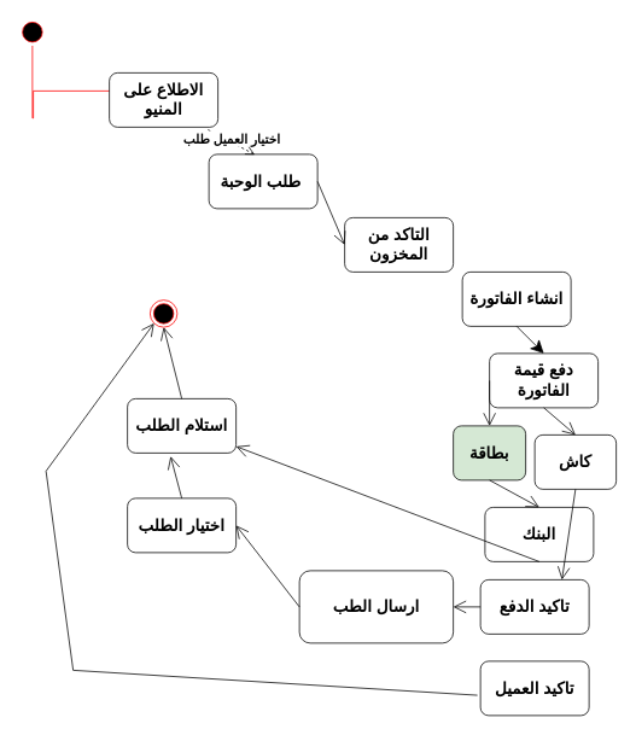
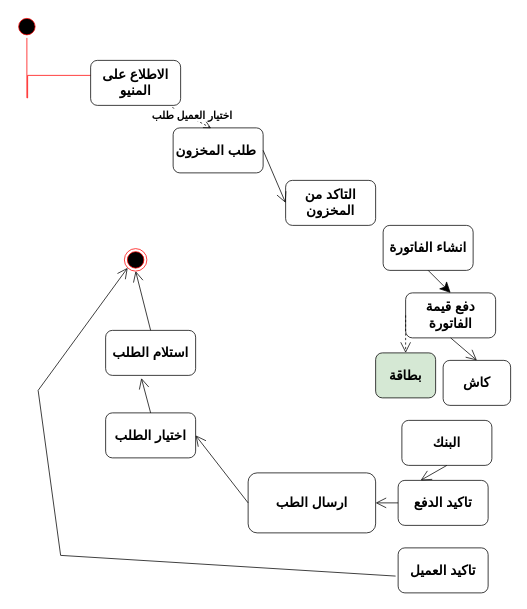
  <mxCell id="0" />
  <mxCell id="1" parent="0" />
  <mxCell id="2" value="" style="ellipse;html=1;shape=startState;fillColor=#000000;strokeColor=#ff0000;" parent="1" vertex="1"><mxGeometry x="20" width="30" height="30" as="geometry" y="20" /></mxCell>
  <mxCell id="3" value="" style="edgeStyle=orthogonalEdgeStyle;html=1;verticalAlign=bottom;endArrow=open;endSize=8;strokeColor=#ff0000;rounded=0;entryX=0.5;entryY=0;entryDx=0;entryDy=0;" parent="1" source="2" target="4" edge="1"><mxGeometry relative="1" as="geometry"><mxPoint x="35" y="230" as="targetPoint" /><Array as="points"><mxPoint x="35" y="130" /><mxPoint x="36" y="100" /><mxPoint x="180" y="100" /></Array></mxGeometry></mxCell>
  <mxCell id="4" value="&lt;div style=&quot;direction: rtl;&quot;&gt;&lt;font style=&quot;font-size: 18px;&quot;&gt;&lt;b&gt;الاطلاع على المنيو&lt;/b&gt;&lt;/font&gt;&lt;/div&gt;" style="rounded=1;whiteSpace=wrap;html=1;" parent="1" vertex="1"><mxGeometry x="120" y="80" width="120" height="60" as="geometry" /></mxCell>
- <mxCell id="5" value="&lt;font style=&quot;font-size: 18px;&quot;&gt;&lt;b&gt;طلب الوحبة&amp;nbsp;&lt;/b&gt;&lt;/font&gt;" style="rounded=1;whiteSpace=wrap;html=1;" parent="1" vertex="1"><mxGeometry x="230" y="170" width="120" height="60" as="geometry" /></mxCell>
+ <mxCell id="5" value="&lt;font style=&quot;font-size: 18px;&quot;&gt;&lt;b&gt;طلب المخزون&amp;nbsp;&lt;/b&gt;&lt;/font&gt;" style="rounded=1;whiteSpace=wrap;html=1;" parent="1" vertex="1"><mxGeometry x="230" y="170" width="120" height="60" as="geometry" /></mxCell>
  <mxCell id="6" value="" style="html=1;verticalAlign=bottom;endArrow=open;dashed=1;endSize=8;curved=0;rounded=0;entryX=0.423;entryY=0.007;entryDx=0;entryDy=0;entryPerimeter=0;exitX=0.908;exitY=1.047;exitDx=0;exitDy=0;exitPerimeter=0;" parent="1" source="4" target="5" edge="1"><mxGeometry relative="1" as="geometry"><mxPoint x="210" y="340" as="sourcePoint" /><mxPoint x="130" y="340" as="targetPoint" /></mxGeometry></mxCell>
  <mxCell id="7" value="&lt;font style=&quot;font-size: 14px;&quot;&gt;&lt;b&gt;اختيار العميل طلب&lt;/b&gt;&lt;/font&gt;" style="edgeLabel;html=1;align=center;verticalAlign=middle;resizable=0;points=[];" parent="6" vertex="1" connectable="0"><mxGeometry x="-0.089" y="3" relative="1" as="geometry"><mxPoint as="offset" /></mxGeometry></mxCell>
  <mxCell id="8" value="&lt;font style=&quot;font-size: 18px;&quot;&gt;&lt;b&gt;التاكد من المخزون&lt;/b&gt;&lt;/font&gt;" style="rounded=1;whiteSpace=wrap;html=1;" parent="1" vertex="1"><mxGeometry x="380" y="240" width="120" height="60" as="geometry" /></mxCell>
  <mxCell id="9" value="" style="endArrow=open;endFill=1;endSize=12;html=1;rounded=0;entryX=0;entryY=0.5;entryDx=0;entryDy=0;exitX=1;exitY=0.5;exitDx=0;exitDy=0;" parent="1" source="5" target="8" edge="1"><mxGeometry width="160" relative="1" as="geometry"><mxPoint x="160" y="580" as="sourcePoint" /><mxPoint x="320" y="580" as="targetPoint" /></mxGeometry></mxCell>
  <mxCell id="10" value="&lt;font style=&quot;font-size: 18px;&quot;&gt;&lt;b&gt;انشاء الفاتورة&lt;/b&gt;&lt;/font&gt;" style="rounded=1;whiteSpace=wrap;html=1;" parent="1" vertex="1"><mxGeometry x="510" y="300" width="120" height="60" as="geometry" /></mxCell>
  <mxCell id="11" value="&lt;font style=&quot;font-size: 18px;&quot;&gt;&lt;b&gt;دفع قيمة الفاتورة&lt;/b&gt;&lt;/font&gt;" style="rounded=1;whiteSpace=wrap;html=1;" parent="1" vertex="1"><mxGeometry x="540" y="390" width="120" height="60" as="geometry" /></mxCell>
  <mxCell id="12" value="" style="endArrow=classic;endFill=1;endSize=12;html=1;rounded=0;exitX=0.5;exitY=1;exitDx=0;exitDy=0;entryX=0.5;entryY=0;entryDx=0;entryDy=0;" parent="1" source="10" target="11" edge="1"><mxGeometry width="160" relative="1" as="geometry"><mxPoint x="380" y="440" as="sourcePoint" /><mxPoint x="540" y="440" as="targetPoint" /></mxGeometry></mxCell>
  <mxCell id="13" value="&lt;font style=&quot;font-size: 18px;&quot;&gt;&lt;b&gt;كاش&lt;/b&gt;&lt;/font&gt;" style="rounded=1;whiteSpace=wrap;html=1;" parent="1" vertex="1"><mxGeometry x="590" y="480" width="90" height="60" as="geometry" /></mxCell>
  <mxCell id="14" value="&lt;font style=&quot;font-size: 18px;&quot;&gt;&lt;b&gt;بطاقة&lt;/b&gt;&lt;/font&gt;" style="rounded=1;whiteSpace=wrap;html=1;fillColor=#d5e8d4;" parent="1" vertex="1"><mxGeometry x="500" y="470" width="80" height="60" as="geometry" /></mxCell>
- <mxCell id="15" value="" style="endArrow=open;endFill=1;endSize=12;html=1;rounded=0;exitX=0;exitY=0.5;exitDx=0;exitDy=0;entryX=0.5;entryY=0;entryDx=0;entryDy=0;" parent="1" source="11" target="14" edge="1"><mxGeometry width="160" relative="1" as="geometry"><mxPoint x="300" y="590" as="sourcePoint" /><mxPoint x="460" y="590" as="targetPoint" /></mxGeometry></mxCell>
+ <mxCell id="15" value="" style="endArrow=open;endFill=1;endSize=12;html=1;rounded=0;exitX=0;exitY=0.5;exitDx=0;exitDy=0;entryX=0.5;entryY=0;entryDx=0;entryDy=0;dashed=1;" parent="1" source="11" target="14" edge="1"><mxGeometry width="160" relative="1" as="geometry"><mxPoint x="300" y="590" as="sourcePoint" /><mxPoint x="460" y="590" as="targetPoint" /></mxGeometry></mxCell>
  <mxCell id="16" value="" style="endArrow=open;endFill=1;endSize=12;html=1;rounded=0;exitX=0.5;exitY=1;exitDx=0;exitDy=0;entryX=0.5;entryY=0;entryDx=0;entryDy=0;" parent="1" source="11" target="13" edge="1"><mxGeometry width="160" relative="1" as="geometry"><mxPoint x="210" y="460" as="sourcePoint" /><mxPoint x="370" y="460" as="targetPoint" /></mxGeometry></mxCell>
  <mxCell id="17" value="&lt;font style=&quot;font-size: 18px;&quot;&gt;&lt;b&gt;البنك&lt;/b&gt;&lt;/font&gt;" style="rounded=1;whiteSpace=wrap;html=1;" parent="1" vertex="1"><mxGeometry x="535" y="560" width="120" height="60" as="geometry" /></mxCell>
- <mxCell id="18" value="" style="endArrow=open;endFill=1;endSize=12;html=1;rounded=0;exitX=0.5;exitY=1;exitDx=0;exitDy=0;entryX=0.5;entryY=0;entryDx=0;entryDy=0;" parent="1" source="14" target="17" edge="1"><mxGeometry width="160" relative="1" as="geometry"><mxPoint x="190" y="590" as="sourcePoint" /><mxPoint x="350" y="590" as="targetPoint" /></mxGeometry></mxCell>
  <mxCell id="19" value="&lt;font style=&quot;font-size: 18px;&quot;&gt;&lt;b&gt;تاكيد الدفع&lt;/b&gt;&lt;/font&gt;" style="rounded=1;whiteSpace=wrap;html=1;" parent="1" vertex="1"><mxGeometry x="530" y="640" width="120" height="60" as="geometry" /></mxCell>
- <mxCell id="20" value="" style="endArrow=open;endFill=1;endSize=12;html=1;rounded=0;exitX=0.5;exitY=1;exitDx=0;exitDy=0;entryX=0.75;entryY=0;entryDx=0;entryDy=0;" parent="1" source="13" target="19" edge="1"><mxGeometry width="160" relative="1" as="geometry"><mxPoint x="490" y="880" as="sourcePoint" /><mxPoint x="650" y="880" as="targetPoint" /></mxGeometry></mxCell>
- <mxCell id="21" value="" style="endArrow=open;endFill=1;endSize=12;html=1;rounded=0;exitX=0.5;exitY=1;exitDx=0;exitDy=0;" parent="1" source="17" target="24" edge="1"><mxGeometry width="160" relative="1" as="geometry"><mxPoint x="210" y="660" as="sourcePoint" /><mxPoint x="370" y="660" as="targetPoint" /></mxGeometry></mxCell>
+ <mxCell id="21" value="" style="endArrow=open;endFill=1;endSize=12;html=1;rounded=0;exitX=0.5;exitY=1;exitDx=0;exitDy=0;entryX=0.25;entryY=0;entryDx=0;entryDy=0;" parent="1" source="17" target="19" edge="1"><mxGeometry width="160" relative="1" as="geometry"><mxPoint x="210" y="660" as="sourcePoint" /><mxPoint x="370" y="660" as="targetPoint" /></mxGeometry></mxCell>
  <mxCell id="22" value="&lt;font style=&quot;font-size: 18px;&quot;&gt;&lt;b&gt;ارسال الطب&lt;/b&gt;&lt;/font&gt;" style="rounded=1;whiteSpace=wrap;html=1;" parent="1" vertex="1"><mxGeometry x="330" y="630" width="170" height="80" as="geometry" /></mxCell>
  <mxCell id="23" value="&lt;b&gt;&lt;font style=&quot;font-size: 18px;&quot;&gt;اختيار الطلب&lt;/font&gt;&lt;/b&gt;" style="rounded=1;whiteSpace=wrap;html=1;" parent="1" vertex="1"><mxGeometry x="140" y="550" width="120" height="60" as="geometry" /></mxCell>
  <mxCell id="24" value="&lt;font style=&quot;font-size: 18px;&quot;&gt;&lt;b&gt;استلام الطلب&lt;/b&gt;&lt;/font&gt;" style="rounded=1;whiteSpace=wrap;html=1;" parent="1" vertex="1"><mxGeometry x="140" y="440" width="120" height="60" as="geometry" /></mxCell>
  <mxCell id="25" value="" style="endArrow=open;endFill=1;endSize=12;html=1;rounded=0;exitX=0;exitY=0.5;exitDx=0;exitDy=0;entryX=1;entryY=0.5;entryDx=0;entryDy=0;" parent="1" source="19" target="22" edge="1"><mxGeometry width="160" relative="1" as="geometry"><mxPoint x="430" y="820" as="sourcePoint" /><mxPoint x="590" y="820" as="targetPoint" /></mxGeometry></mxCell>
  <mxCell id="26" value="" style="endArrow=open;endFill=1;endSize=12;html=1;rounded=0;exitX=0;exitY=0.5;exitDx=0;exitDy=0;entryX=1;entryY=0.5;entryDx=0;entryDy=0;" parent="1" source="22" target="23" edge="1"><mxGeometry width="160" relative="1" as="geometry"><mxPoint x="210" y="820" as="sourcePoint" /><mxPoint x="370" y="820" as="targetPoint" /></mxGeometry></mxCell>
  <mxCell id="27" value="" style="endArrow=open;endFill=1;endSize=12;html=1;rounded=0;entryX=0.397;entryY=1.06;entryDx=0;entryDy=0;entryPerimeter=0;exitX=0.5;exitY=0;exitDx=0;exitDy=0;" parent="1" source="23" target="24" edge="1"><mxGeometry width="160" relative="1" as="geometry"><mxPoint x="-40" y="660" as="sourcePoint" /><mxPoint x="120" y="660" as="targetPoint" /></mxGeometry></mxCell>
  <mxCell id="28" value="" style="ellipse;html=1;shape=endState;fillColor=#000000;strokeColor=#ff0000;" parent="1" vertex="1"><mxGeometry x="165" y="331" width="30" height="30" as="geometry" /></mxCell>
  <mxCell id="29" value="" style="endArrow=open;endFill=1;endSize=12;html=1;rounded=0;entryX=0.5;entryY=1;entryDx=0;entryDy=0;exitX=0.5;exitY=0;exitDx=0;exitDy=0;" parent="1" source="24" target="28" edge="1"><mxGeometry width="160" relative="1" as="geometry"><mxPoint x="-60" y="470" as="sourcePoint" /><mxPoint x="100" y="470" as="targetPoint" /></mxGeometry></mxCell>
  <mxCell id="30" value="&lt;font style=&quot;font-size: 18px;&quot;&gt;&lt;b style=&quot;&quot;&gt;تاكيد العميل&lt;/b&gt;&lt;/font&gt;" style="rounded=1;whiteSpace=wrap;html=1;" vertex="1" parent="1"><mxGeometry x="530" y="730" width="120" height="60" as="geometry" /></mxCell>
  <mxCell id="31" value="" style="endArrow=open;endFill=1;endSize=12;html=1;rounded=0;exitX=-0.028;exitY=0.627;exitDx=0;exitDy=0;exitPerimeter=0;entryX=0;entryY=1;entryDx=0;entryDy=0;" edge="1" parent="1" source="30" target="28"><mxGeometry width="160" relative="1" as="geometry"><mxPoint x="240" y="810" as="sourcePoint" /><mxPoint x="110" y="350" as="targetPoint" /><Array as="points"><mxPoint x="80" y="740" /><mxPoint x="50" y="520" /></Array></mxGeometry></mxCell>
